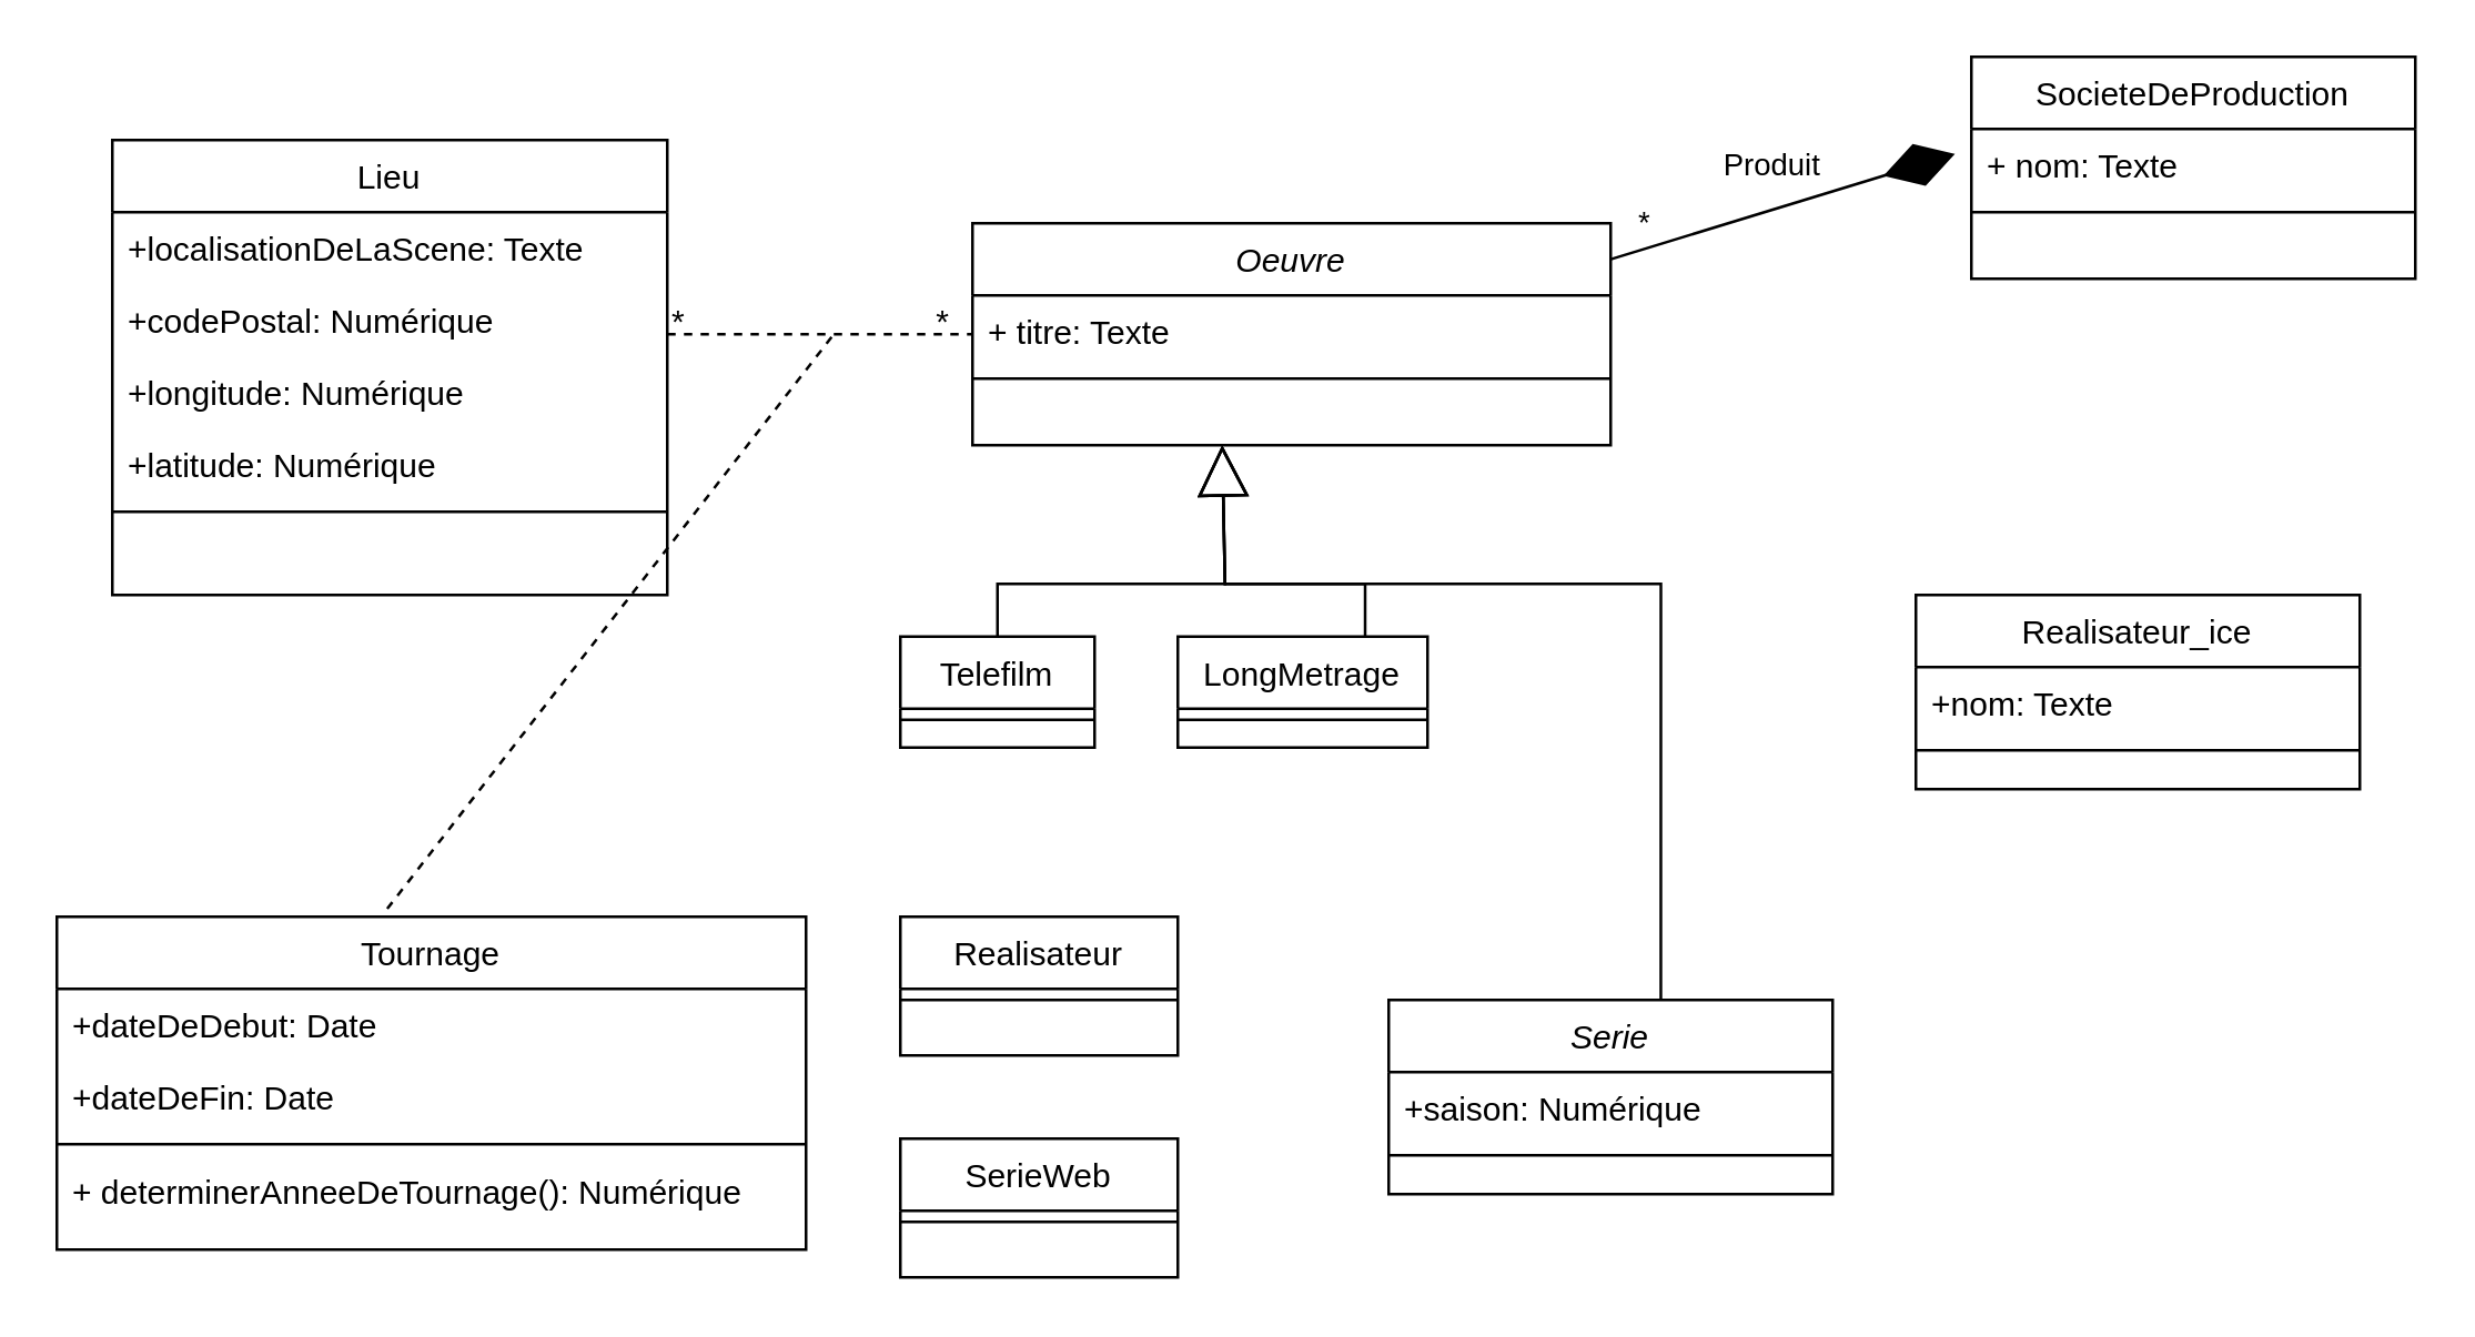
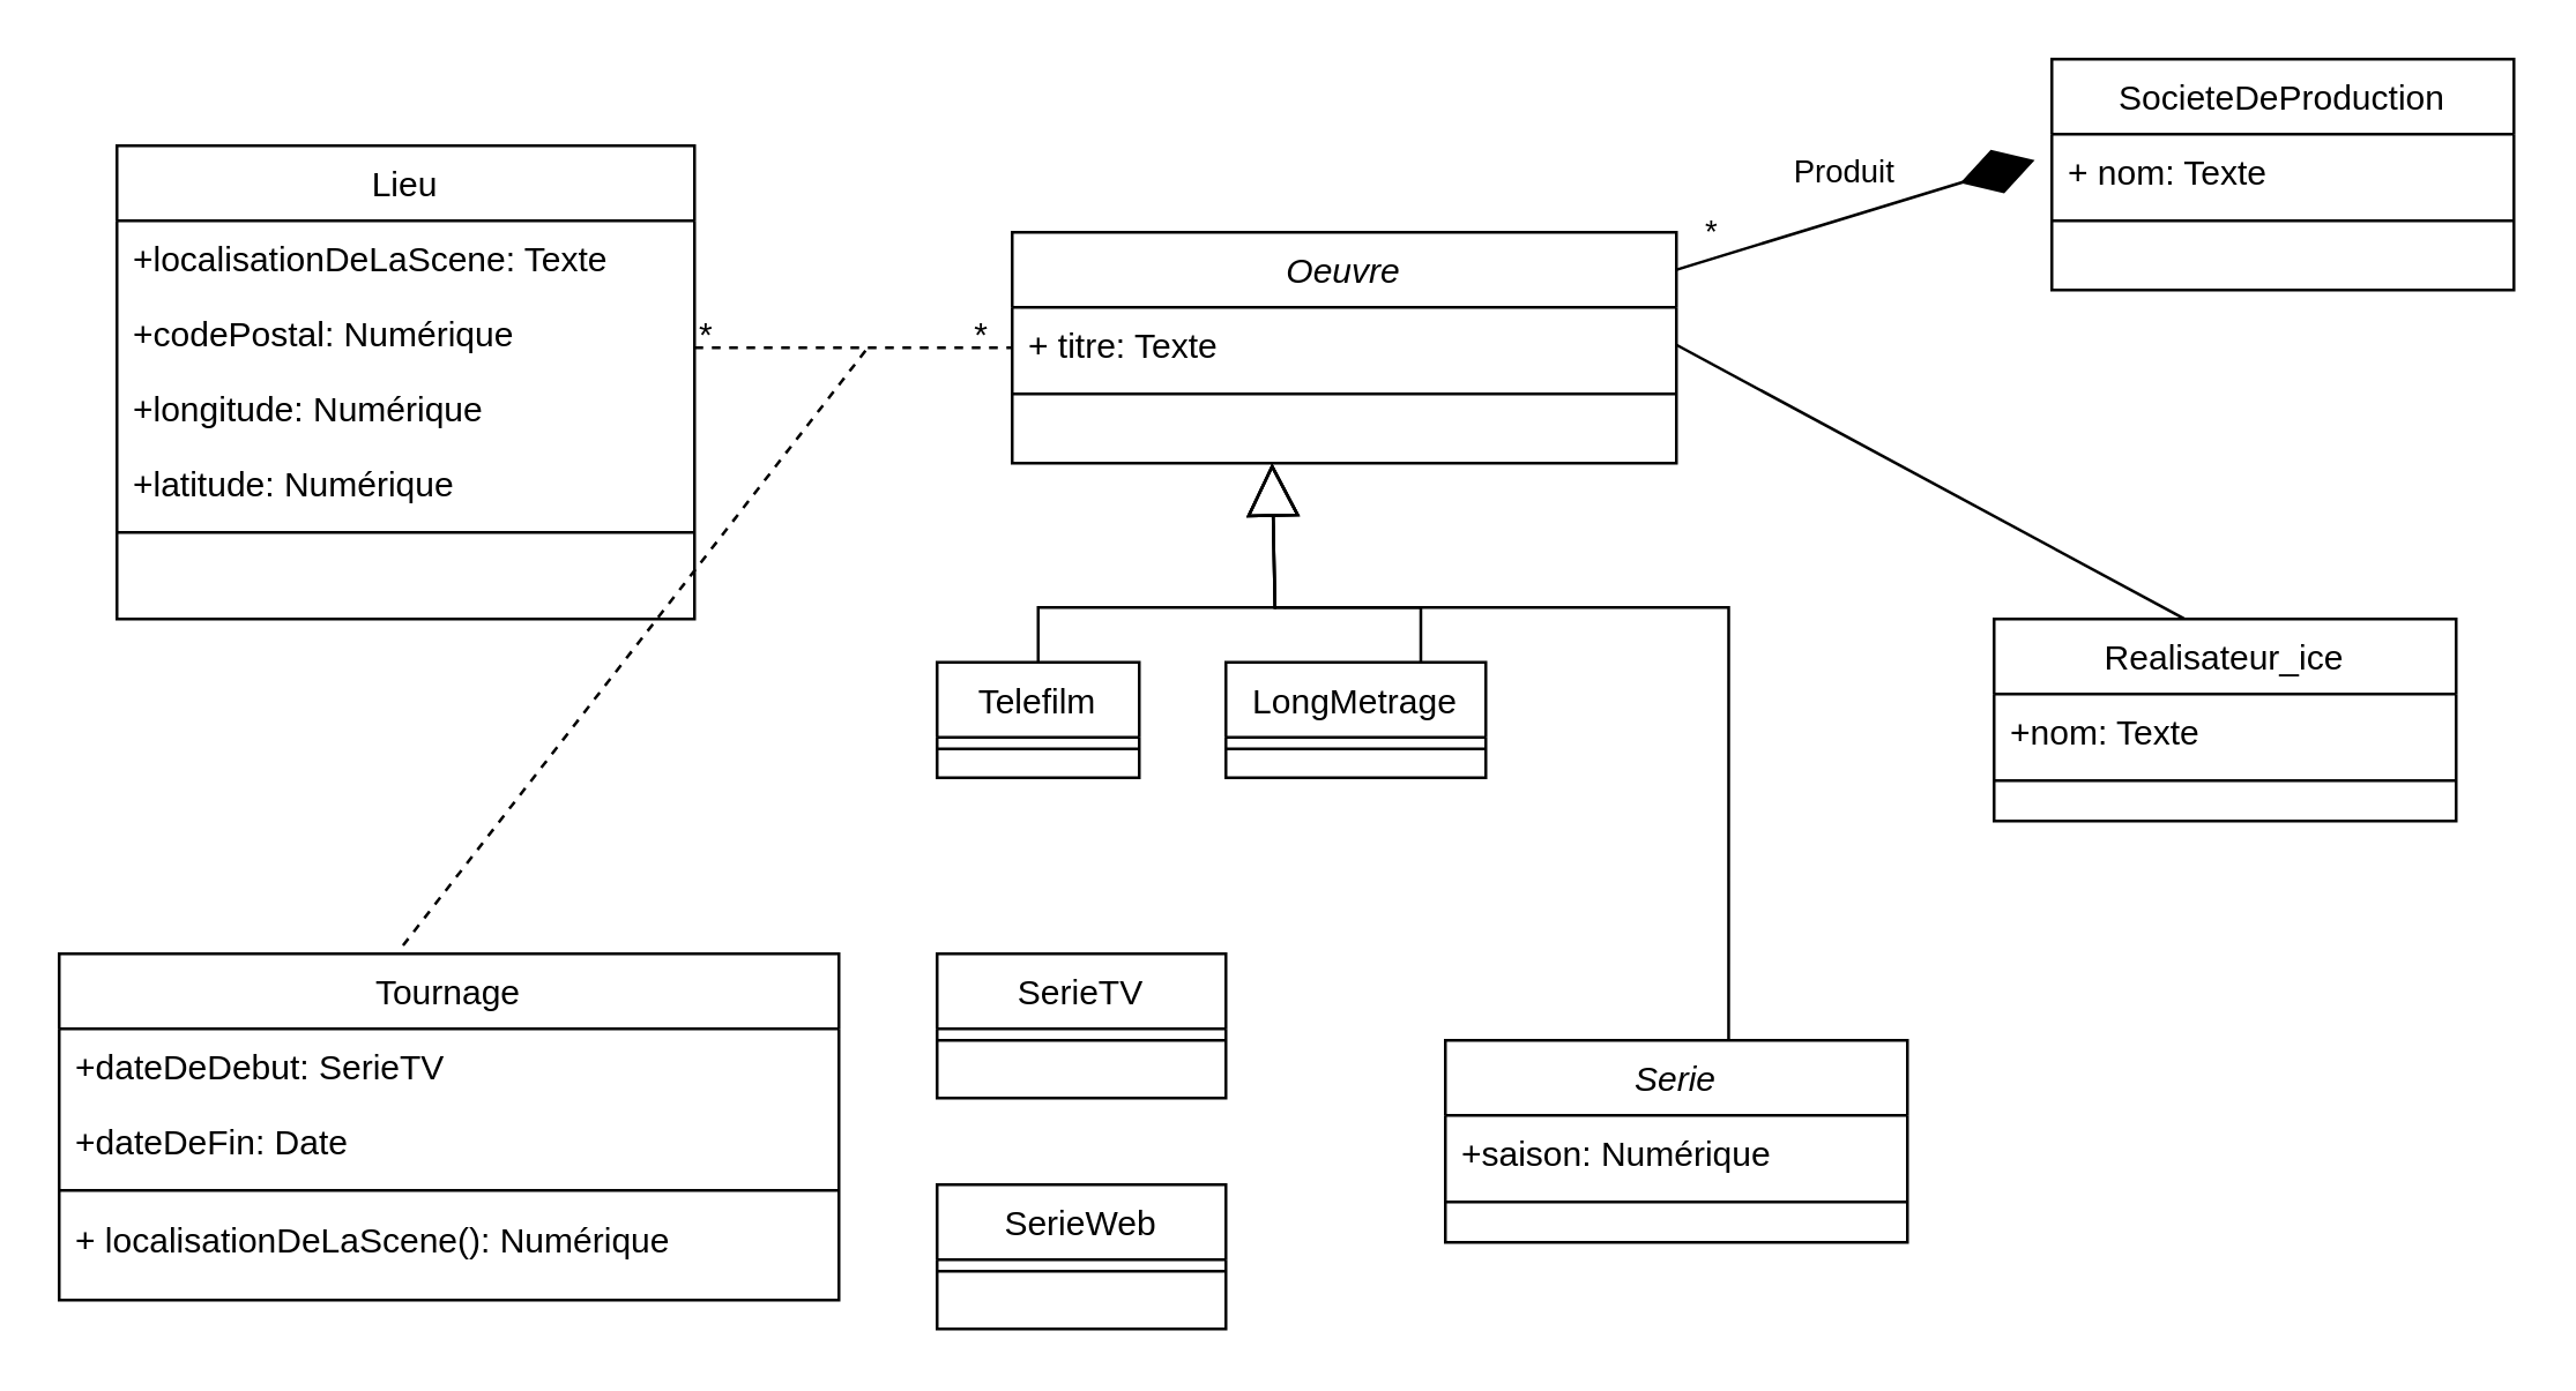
  <mxCell id="0" />
  <mxCell id="1" parent="0" />
  <mxCell id="2" value="Lieu" style="swimlane;fontStyle=0;align=center;verticalAlign=top;childLayout=stackLayout;horizontal=1;startSize=26;horizontalStack=0;resizeParent=1;resizeLast=0;collapsible=1;marginBottom=0;rounded=0;shadow=0;strokeWidth=1;" parent="1" vertex="1"><mxGeometry x="40" y="50" width="200" height="164" as="geometry"><mxRectangle x="230" y="140" width="160" height="26" as="alternateBounds" /></mxGeometry></mxCell>
  <mxCell id="3" value="+localisationDeLaScene: Texte" style="text;align=left;verticalAlign=top;spacingLeft=4;spacingRight=4;overflow=hidden;rotatable=0;points=[[0,0.5],[1,0.5]];portConstraint=eastwest;" parent="2" vertex="1"><mxGeometry y="26" width="200" height="26" as="geometry" /></mxCell>
  <mxCell id="4" value="+codePostal: Numérique" style="text;align=left;verticalAlign=top;spacingLeft=4;spacingRight=4;overflow=hidden;rotatable=0;points=[[0,0.5],[1,0.5]];portConstraint=eastwest;rounded=0;shadow=0;html=0;" vertex="1" parent="2"><mxGeometry y="52" width="200" height="26" as="geometry" /></mxCell>
  <mxCell id="5" value="+longitude: Numérique" style="text;align=left;verticalAlign=top;spacingLeft=4;spacingRight=4;overflow=hidden;rotatable=0;points=[[0,0.5],[1,0.5]];portConstraint=eastwest;rounded=0;shadow=0;html=0;" parent="2" vertex="1"><mxGeometry y="78" width="200" height="26" as="geometry" /></mxCell>
  <mxCell id="6" value="+latitude: Numérique" style="text;align=left;verticalAlign=top;spacingLeft=4;spacingRight=4;overflow=hidden;rotatable=0;points=[[0,0.5],[1,0.5]];portConstraint=eastwest;rounded=0;shadow=0;html=0;" parent="2" vertex="1"><mxGeometry y="104" width="200" height="26" as="geometry" /></mxCell>
  <mxCell id="7" value="" style="line;html=1;strokeWidth=1;align=left;verticalAlign=middle;spacingTop=-1;spacingLeft=3;spacingRight=3;rotatable=0;labelPosition=right;points=[];portConstraint=eastwest;" parent="2" vertex="1"><mxGeometry y="130" width="200" height="8" as="geometry" /></mxCell>
  <mxCell id="8" value="Realisateur_ice" style="swimlane;fontStyle=0;align=center;verticalAlign=top;childLayout=stackLayout;horizontal=1;startSize=26;horizontalStack=0;resizeParent=1;resizeLast=0;collapsible=1;marginBottom=0;rounded=0;shadow=0;strokeWidth=1;" parent="1" vertex="1"><mxGeometry x="690" y="214" width="160" height="70" as="geometry"><mxRectangle x="340" y="380" width="170" height="26" as="alternateBounds" /></mxGeometry></mxCell>
  <mxCell id="9" value="+nom: Texte" style="text;align=left;verticalAlign=top;spacingLeft=4;spacingRight=4;overflow=hidden;rotatable=0;points=[[0,0.5],[1,0.5]];portConstraint=eastwest;" parent="8" vertex="1"><mxGeometry y="26" width="160" height="26" as="geometry" /></mxCell>
  <mxCell id="10" value="" style="line;html=1;strokeWidth=1;align=left;verticalAlign=middle;spacingTop=-1;spacingLeft=3;spacingRight=3;rotatable=0;labelPosition=right;points=[];portConstraint=eastwest;" parent="8" vertex="1"><mxGeometry y="52" width="160" height="8" as="geometry" /></mxCell>
  <mxCell id="11" value="Oeuvre" style="swimlane;fontStyle=2;align=center;verticalAlign=top;childLayout=stackLayout;horizontal=1;startSize=26;horizontalStack=0;resizeParent=1;resizeLast=0;collapsible=1;marginBottom=0;rounded=0;shadow=0;strokeWidth=1;" parent="1" vertex="1"><mxGeometry x="350" y="80" width="230" height="80" as="geometry"><mxRectangle x="550" y="140" width="160" height="26" as="alternateBounds" /></mxGeometry></mxCell>
  <mxCell id="12" value="+ titre: Texte" style="text;align=left;verticalAlign=top;spacingLeft=4;spacingRight=4;overflow=hidden;rotatable=0;points=[[0,0.5],[1,0.5]];portConstraint=eastwest;" parent="11" vertex="1"><mxGeometry y="26" width="230" height="26" as="geometry" /></mxCell>
  <mxCell id="13" value="" style="line;html=1;strokeWidth=1;align=left;verticalAlign=middle;spacingTop=-1;spacingLeft=3;spacingRight=3;rotatable=0;labelPosition=right;points=[];portConstraint=eastwest;" parent="11" vertex="1"><mxGeometry y="52" width="230" height="8" as="geometry" /></mxCell>
  <mxCell id="14" value="" style="endArrow=none;shadow=0;strokeWidth=1;rounded=0;endFill=0;edgeStyle=elbowEdgeStyle;elbow=vertical;dashed=1;" parent="1" source="2" target="11" edge="1"><mxGeometry x="0.5" y="41" relative="1" as="geometry"><mxPoint x="390" y="132" as="sourcePoint" /><mxPoint x="550" y="132" as="targetPoint" /><mxPoint x="-40" y="32" as="offset" /></mxGeometry></mxCell>
  <mxCell id="15" value="*" style="resizable=0;align=left;verticalAlign=bottom;labelBackgroundColor=none;fontSize=12;" parent="14" connectable="0" vertex="1"><mxGeometry x="-1" relative="1" as="geometry"><mxPoint y="4" as="offset" /></mxGeometry></mxCell>
  <mxCell id="16" value="*" style="resizable=0;align=right;verticalAlign=bottom;labelBackgroundColor=none;fontSize=12;" parent="14" connectable="0" vertex="1"><mxGeometry x="1" relative="1" as="geometry"><mxPoint x="-7" y="4" as="offset" /></mxGeometry></mxCell>
  <mxCell id="17" value="SocieteDeProduction" style="swimlane;fontStyle=0;align=center;verticalAlign=top;childLayout=stackLayout;horizontal=1;startSize=26;horizontalStack=0;resizeParent=1;resizeLast=0;collapsible=1;marginBottom=0;rounded=0;shadow=0;strokeWidth=1;" vertex="1" parent="1"><mxGeometry x="710" y="20" width="160" height="80" as="geometry"><mxRectangle x="550" y="140" width="160" height="26" as="alternateBounds" /></mxGeometry></mxCell>
  <mxCell id="18" value="+ nom: Texte" style="text;align=left;verticalAlign=top;spacingLeft=4;spacingRight=4;overflow=hidden;rotatable=0;points=[[0,0.5],[1,0.5]];portConstraint=eastwest;" vertex="1" parent="17"><mxGeometry y="26" width="160" height="26" as="geometry" /></mxCell>
  <mxCell id="19" value="" style="line;html=1;strokeWidth=1;align=left;verticalAlign=middle;spacingTop=-1;spacingLeft=3;spacingRight=3;rotatable=0;labelPosition=right;points=[];portConstraint=eastwest;" vertex="1" parent="17"><mxGeometry y="52" width="160" height="8" as="geometry" /></mxCell>
  <mxCell id="20" value="Telefilm" style="swimlane;fontStyle=0;align=center;verticalAlign=top;childLayout=stackLayout;horizontal=1;startSize=26;horizontalStack=0;resizeParent=1;resizeLast=0;collapsible=1;marginBottom=0;rounded=0;shadow=0;strokeWidth=1;" vertex="1" parent="1"><mxGeometry x="324" y="229" width="70" height="40" as="geometry"><mxRectangle x="340" y="380" width="170" height="26" as="alternateBounds" /></mxGeometry></mxCell>
  <mxCell id="21" value="" style="line;html=1;strokeWidth=1;align=left;verticalAlign=middle;spacingTop=-1;spacingLeft=3;spacingRight=3;rotatable=0;labelPosition=right;points=[];portConstraint=eastwest;" vertex="1" parent="20"><mxGeometry y="26" width="70" height="8" as="geometry" /></mxCell>
  <mxCell id="22" value="LongMetrage" style="swimlane;fontStyle=0;align=center;verticalAlign=top;childLayout=stackLayout;horizontal=1;startSize=26;horizontalStack=0;resizeParent=1;resizeLast=0;collapsible=1;marginBottom=0;rounded=0;shadow=0;strokeWidth=1;" vertex="1" parent="1"><mxGeometry x="424" y="229" width="90" height="40" as="geometry"><mxRectangle x="340" y="380" width="170" height="26" as="alternateBounds" /></mxGeometry></mxCell>
  <mxCell id="23" value="" style="line;html=1;strokeWidth=1;align=left;verticalAlign=middle;spacingTop=-1;spacingLeft=3;spacingRight=3;rotatable=0;labelPosition=right;points=[];portConstraint=eastwest;" vertex="1" parent="22"><mxGeometry y="26" width="90" height="8" as="geometry" /></mxCell>
  <mxCell id="24" value="Serie" style="swimlane;fontStyle=2;align=center;verticalAlign=top;childLayout=stackLayout;horizontal=1;startSize=26;horizontalStack=0;resizeParent=1;resizeLast=0;collapsible=1;marginBottom=0;rounded=0;shadow=0;strokeWidth=1;" vertex="1" parent="1"><mxGeometry x="500" y="360" width="160" height="70" as="geometry"><mxRectangle x="340" y="380" width="170" height="26" as="alternateBounds" /></mxGeometry></mxCell>
  <mxCell id="25" value="+saison:&amp;nbsp;Numérique" style="text;strokeColor=none;fillColor=none;align=left;verticalAlign=top;spacingLeft=4;spacingRight=4;overflow=hidden;rotatable=0;points=[[0,0.5],[1,0.5]];portConstraint=eastwest;whiteSpace=wrap;html=1;" vertex="1" parent="24"><mxGeometry y="26" width="160" height="26" as="geometry" /></mxCell>
  <mxCell id="26" value="" style="line;html=1;strokeWidth=1;align=left;verticalAlign=middle;spacingTop=-1;spacingLeft=3;spacingRight=3;rotatable=0;labelPosition=right;points=[];portConstraint=eastwest;" vertex="1" parent="24"><mxGeometry y="52" width="160" height="8" as="geometry" /></mxCell>
  <mxCell id="27" value="SerieWeb" style="swimlane;fontStyle=0;align=center;verticalAlign=top;childLayout=stackLayout;horizontal=1;startSize=26;horizontalStack=0;resizeParent=1;resizeLast=0;collapsible=1;marginBottom=0;rounded=0;shadow=0;strokeWidth=1;" vertex="1" parent="1"><mxGeometry x="324" y="410" width="100" height="50" as="geometry"><mxRectangle x="340" y="380" width="170" height="26" as="alternateBounds" /></mxGeometry></mxCell>
  <mxCell id="28" value="" style="line;html=1;strokeWidth=1;align=left;verticalAlign=middle;spacingTop=-1;spacingLeft=3;spacingRight=3;rotatable=0;labelPosition=right;points=[];portConstraint=eastwest;" vertex="1" parent="27"><mxGeometry y="26" width="100" height="8" as="geometry" /></mxCell>
- <mxCell id="29" value="Realisateur" style="swimlane;fontStyle=0;align=center;verticalAlign=top;childLayout=stackLayout;horizontal=1;startSize=26;horizontalStack=0;resizeParent=1;resizeLast=0;collapsible=1;marginBottom=0;rounded=0;shadow=0;strokeWidth=1;" vertex="1" parent="1"><mxGeometry x="324" y="330" width="100" height="50" as="geometry"><mxRectangle x="340" y="380" width="170" height="26" as="alternateBounds" /></mxGeometry></mxCell>
+ <mxCell id="29" value="SerieTV" style="swimlane;fontStyle=0;align=center;verticalAlign=top;childLayout=stackLayout;horizontal=1;startSize=26;horizontalStack=0;resizeParent=1;resizeLast=0;collapsible=1;marginBottom=0;rounded=0;shadow=0;strokeWidth=1;" vertex="1" parent="1"><mxGeometry x="324" y="330" width="100" height="50" as="geometry"><mxRectangle x="340" y="380" width="170" height="26" as="alternateBounds" /></mxGeometry></mxCell>
  <mxCell id="30" value="" style="line;html=1;strokeWidth=1;align=left;verticalAlign=middle;spacingTop=-1;spacingLeft=3;spacingRight=3;rotatable=0;labelPosition=right;points=[];portConstraint=eastwest;" vertex="1" parent="29"><mxGeometry y="26" width="100" height="8" as="geometry" /></mxCell>
  <mxCell id="31" value="Tournage" style="swimlane;fontStyle=0;align=center;verticalAlign=top;childLayout=stackLayout;horizontal=1;startSize=26;horizontalStack=0;resizeParent=1;resizeLast=0;collapsible=1;marginBottom=0;rounded=0;shadow=0;strokeWidth=1;" vertex="1" parent="1"><mxGeometry x="20" y="330" width="270" height="120" as="geometry"><mxRectangle x="230" y="140" width="160" height="26" as="alternateBounds" /></mxGeometry></mxCell>
- <mxCell id="32" value="+dateDeDebut: Date" style="text;align=left;verticalAlign=top;spacingLeft=4;spacingRight=4;overflow=hidden;rotatable=0;points=[[0,0.5],[1,0.5]];portConstraint=eastwest;" vertex="1" parent="31"><mxGeometry y="26" width="270" height="26" as="geometry" /></mxCell>
+ <mxCell id="32" value="+dateDeDebut: SerieTV" style="text;align=left;verticalAlign=top;spacingLeft=4;spacingRight=4;overflow=hidden;rotatable=0;points=[[0,0.5],[1,0.5]];portConstraint=eastwest;" vertex="1" parent="31"><mxGeometry y="26" width="270" height="26" as="geometry" /></mxCell>
  <mxCell id="33" value="+dateDeFin: Date" style="text;align=left;verticalAlign=top;spacingLeft=4;spacingRight=4;overflow=hidden;rotatable=0;points=[[0,0.5],[1,0.5]];portConstraint=eastwest;rounded=0;shadow=0;html=0;" vertex="1" parent="31"><mxGeometry y="52" width="270" height="26" as="geometry" /></mxCell>
  <mxCell id="34" value="" style="line;html=1;strokeWidth=1;align=left;verticalAlign=middle;spacingTop=-1;spacingLeft=3;spacingRight=3;rotatable=0;labelPosition=right;points=[];portConstraint=eastwest;" vertex="1" parent="31"><mxGeometry y="78" width="270" height="8" as="geometry" /></mxCell>
- <mxCell id="35" value="+ determinerAnneeDeTournage():&amp;nbsp;Numérique" style="text;strokeColor=none;fillColor=none;align=left;verticalAlign=top;spacingLeft=4;spacingRight=4;overflow=hidden;rotatable=0;points=[[0,0.5],[1,0.5]];portConstraint=eastwest;whiteSpace=wrap;html=1;" vertex="1" parent="31"><mxGeometry y="86" width="270" height="26" as="geometry" /></mxCell>
+ <mxCell id="35" value="+ localisationDeLaScene():&amp;nbsp;Numérique" style="text;strokeColor=none;fillColor=none;align=left;verticalAlign=top;spacingLeft=4;spacingRight=4;overflow=hidden;rotatable=0;points=[[0,0.5],[1,0.5]];portConstraint=eastwest;whiteSpace=wrap;html=1;" vertex="1" parent="31"><mxGeometry y="86" width="270" height="26" as="geometry" /></mxCell>
  <mxCell id="36" value="" style="endArrow=block;endSize=16;endFill=0;html=1;rounded=0;edgeStyle=orthogonalEdgeStyle;exitX=0.5;exitY=0;exitDx=0;exitDy=0;" edge="1" parent="1" source="20"><mxGeometry width="160" relative="1" as="geometry"><mxPoint x="490" y="190" as="sourcePoint" /><mxPoint x="440" y="160" as="targetPoint" /><Array as="points"><mxPoint x="359" y="210" /><mxPoint x="441" y="210" /><mxPoint x="441" y="160" /></Array></mxGeometry></mxCell>
  <mxCell id="37" value="" style="endArrow=block;endSize=16;endFill=0;html=1;rounded=0;exitX=0.75;exitY=0;exitDx=0;exitDy=0;edgeStyle=orthogonalEdgeStyle;" edge="1" parent="1" source="22"><mxGeometry width="160" relative="1" as="geometry"><mxPoint x="500" y="190" as="sourcePoint" /><mxPoint x="440" y="160" as="targetPoint" /><Array as="points"><mxPoint x="491" y="210" /><mxPoint x="441" y="210" /><mxPoint x="441" y="160" /></Array></mxGeometry></mxCell>
  <mxCell id="38" value="" style="endArrow=block;endSize=16;endFill=0;html=1;rounded=0;edgeStyle=orthogonalEdgeStyle;exitX=0.613;exitY=0;exitDx=0;exitDy=0;exitPerimeter=0;" edge="1" parent="1" source="24"><mxGeometry width="160" relative="1" as="geometry"><mxPoint x="500" y="270" as="sourcePoint" /><mxPoint x="440" y="160" as="targetPoint" /><Array as="points"><mxPoint x="598" y="210" /><mxPoint x="441" y="210" /><mxPoint x="441" y="160" /></Array></mxGeometry></mxCell>
  <mxCell id="39" value="" style="endArrow=diamondThin;endFill=1;endSize=24;html=1;rounded=0;entryX=-0.037;entryY=0.346;entryDx=0;entryDy=0;entryPerimeter=0;exitX=0.999;exitY=0.163;exitDx=0;exitDy=0;exitPerimeter=0;" edge="1" parent="1" source="11" target="18"><mxGeometry width="160" relative="1" as="geometry"><mxPoint x="510" y="450" as="sourcePoint" /><mxPoint x="670" y="450" as="targetPoint" /></mxGeometry></mxCell>
  <mxCell id="40" value="Produit" style="edgeLabel;html=1;align=center;verticalAlign=middle;resizable=0;points=[];" vertex="1" connectable="0" parent="39"><mxGeometry x="-0.082" y="-1" relative="1" as="geometry"><mxPoint y="-18" as="offset" /></mxGeometry></mxCell>
  <mxCell id="41" value="*" style="edgeLabel;html=1;align=center;verticalAlign=middle;resizable=0;points=[];" vertex="1" connectable="0" parent="39"><mxGeometry x="-0.823" y="-1" relative="1" as="geometry"><mxPoint y="-11" as="offset" /></mxGeometry></mxCell>
+ <mxCell id="42" value="" style="endArrow=none;html=1;rounded=0;exitX=1;exitY=0.5;exitDx=0;exitDy=0;entryX=0.411;entryY=-0.002;entryDx=0;entryDy=0;entryPerimeter=0;" edge="1" parent="1" source="12" target="8"><mxGeometry width="50" height="50" relative="1" as="geometry"><mxPoint x="570" y="180" as="sourcePoint" /><mxPoint x="620" y="130" as="targetPoint" /></mxGeometry></mxCell>
  <mxCell id="43" value="" style="endArrow=none;dashed=1;html=1;rounded=0;exitX=0.441;exitY=-0.024;exitDx=0;exitDy=0;exitPerimeter=0;" edge="1" parent="1" source="31"><mxGeometry width="50" height="50" relative="1" as="geometry"><mxPoint x="570" y="310" as="sourcePoint" /><mxPoint x="300" y="120" as="targetPoint" /></mxGeometry></mxCell>
